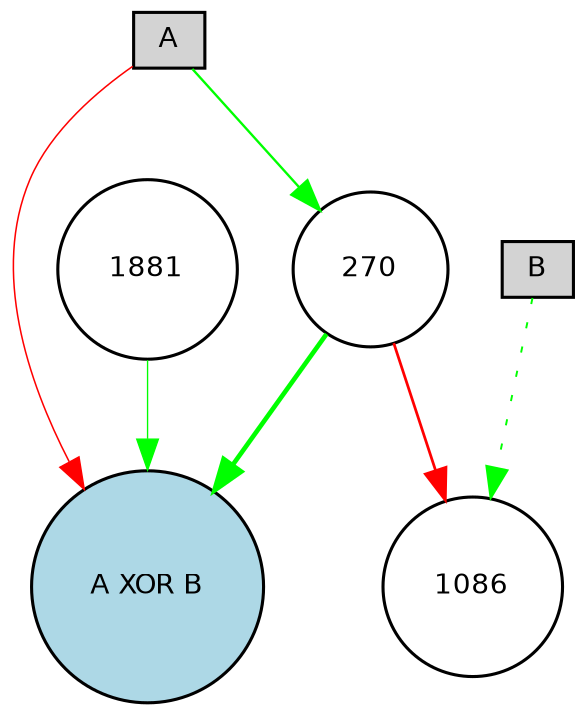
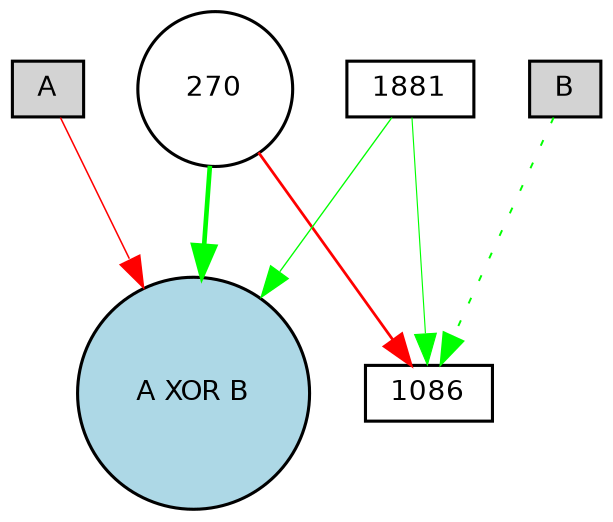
  digraph {
    fontname="DejaVu Sans"
    node [fillcolor=white fontname="DejaVu Sans" fontsize=9 shape=circle style=filled]
    edge [color=green fontname="DejaVu Sans" style=solid]
    A [fillcolor=lightgray height=0.2 shape=box width=0.2]
    "A XOR B" [fillcolor=lightblue height=0.2 width=0.2]
    270 [height=0.2 width=0.2]
-   1086 [height=0.2 width=0.2]
+   1086 [height=0.2 shape=box width=0.2]
    B [fillcolor=lightgray height=0.2 shape=box width=0.2]
-   1881 [height=0.2 width=0.2]
+   1881 [height=0.2 shape=box width=0.2]
    A -> "A XOR B" [color=red penwidth=0.4960254814132703]
-   A -> 270 [penwidth=0.7599938240435463]
    270 -> "A XOR B" [penwidth=1.504228884091247]
    270 -> 1086 [color=red penwidth=0.887250917735432]
    B -> 1086 [penwidth=0.6261512248190215 style=dotted]
    1881 -> "A XOR B" [penwidth=0.4370867607394233]
+   1881 -> 1086 [penwidth=0.3702010395265326]
  }
